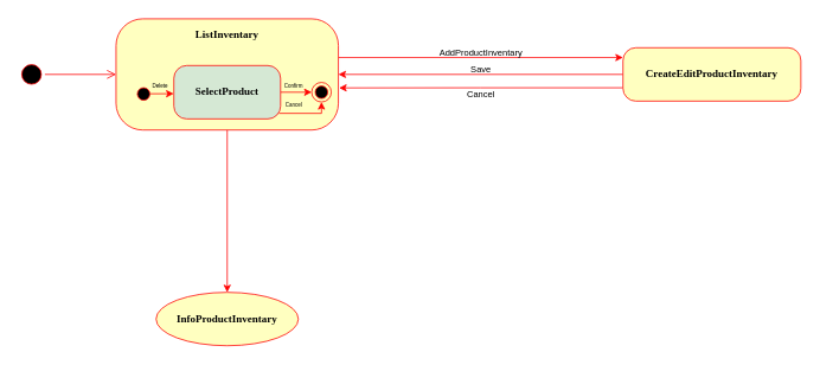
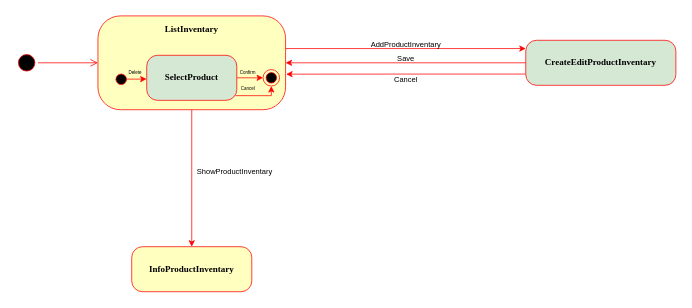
  <mxCell id="0" />
  <mxCell id="1" parent="0" />
  <mxCell id="2" value="" style="ellipse;html=1;shape=startState;fillColor=#000000;strokeColor=#ff0000;rounded=1;shadow=0;comic=0;labelBackgroundColor=none;fontFamily=Verdana;fontSize=12;fontColor=#000000;align=center;direction=south;" parent="1" vertex="1"><mxGeometry x="20" y="68" width="30" height="30" as="geometry" /></mxCell>
- <mxCell id="3" value="&lt;b&gt;InfoProductInventary&lt;/b&gt;" style="ellipse;whiteSpace=wrap;html=1;arcSize=24;fillColor=#ffffc0;strokeColor=#ff0000;shadow=0;comic=0;labelBackgroundColor=none;fontFamily=Verdana;fontSize=12;fontColor=#000000;align=center;" parent="1" vertex="1"><mxGeometry x="175" y="328" width="160" height="60" as="geometry" /></mxCell>
+ <mxCell id="3" value="&lt;b&gt;InfoProductInventary&lt;/b&gt;" style="rounded=1;whiteSpace=wrap;html=1;arcSize=24;fillColor=#ffffc0;strokeColor=#ff0000;shadow=0;comic=0;labelBackgroundColor=none;fontFamily=Verdana;fontSize=12;fontColor=#000000;align=center;" parent="1" vertex="1"><mxGeometry x="175" y="328" width="160" height="60" as="geometry" /></mxCell>
  <mxCell id="4" style="edgeStyle=orthogonalEdgeStyle;rounded=0;orthogonalLoop=1;jettySize=auto;html=1;exitX=1;exitY=0.5;exitDx=0;exitDy=0;entryX=0;entryY=0.5;entryDx=0;entryDy=0;strokeColor=#FF0000;fontSize=6;" edge="1" parent="1"><mxGeometry relative="1" as="geometry"><mxPoint x="380" y="64" as="sourcePoint" /><mxPoint x="700" y="64" as="targetPoint" /></mxGeometry></mxCell>
  <mxCell id="5" style="edgeStyle=orthogonalEdgeStyle;rounded=0;orthogonalLoop=1;jettySize=auto;html=1;exitX=0.5;exitY=1;exitDx=0;exitDy=0;entryX=0.5;entryY=0;entryDx=0;entryDy=0;strokeColor=#FF0000;fontSize=10;" edge="1" parent="1" source="6" target="3"><mxGeometry relative="1" as="geometry" /></mxCell>
  <mxCell id="6" value="ListInventary" style="rounded=1;whiteSpace=wrap;html=1;arcSize=24;fillColor=#ffffc0;strokeColor=#ff0000;shadow=0;comic=0;labelBackgroundColor=none;fontFamily=Verdana;fontSize=12;fontColor=#000000;align=center;fontStyle=1;spacingTop=-90;" parent="1" vertex="1"><mxGeometry x="130" y="20.5" width="250" height="125" as="geometry" /></mxCell>
  <mxCell id="7" style="edgeStyle=orthogonalEdgeStyle;rounded=0;orthogonalLoop=1;jettySize=auto;html=1;exitX=0;exitY=0.5;exitDx=0;exitDy=0;entryX=1;entryY=0.5;entryDx=0;entryDy=0;strokeColor=#FF0000;fontSize=10;" edge="1" parent="1" source="9" target="6"><mxGeometry relative="1" as="geometry" /></mxCell>
  <mxCell id="8" style="edgeStyle=orthogonalEdgeStyle;rounded=0;orthogonalLoop=1;jettySize=auto;html=1;exitX=0;exitY=0.75;exitDx=0;exitDy=0;entryX=1.003;entryY=0.621;entryDx=0;entryDy=0;entryPerimeter=0;strokeColor=#FF0000;fontSize=10;" edge="1" parent="1" source="9" target="6"><mxGeometry relative="1" as="geometry" /></mxCell>
- <mxCell id="9" value="CreateEditProductInventary" style="rounded=1;whiteSpace=wrap;html=1;arcSize=24;fillColor=#ffffc0;strokeColor=#ff0000;shadow=0;comic=0;labelBackgroundColor=none;fontFamily=Verdana;fontSize=12;fontColor=#000000;align=center;fontStyle=1" parent="1" vertex="1"><mxGeometry x="700" y="53" width="200" height="60" as="geometry" /></mxCell>
+ <mxCell id="9" value="CreateEditProductInventary" style="rounded=1;whiteSpace=wrap;html=1;arcSize=24;fillColor=#d5e8d4;strokeColor=#ff0000;shadow=0;comic=0;labelBackgroundColor=none;fontFamily=Verdana;fontSize=12;fontColor=#000000;align=center;fontStyle=1;" parent="1" vertex="1"><mxGeometry x="700" y="53" width="200" height="60" as="geometry" /></mxCell>
  <mxCell id="10" style="edgeStyle=orthogonalEdgeStyle;html=1;labelBackgroundColor=none;endArrow=open;endSize=8;strokeColor=#ff0000;fontFamily=Verdana;fontSize=12;align=left;" parent="1" source="2" target="6" edge="1"><mxGeometry relative="1" as="geometry" /></mxCell>
  <mxCell id="11" style="edgeStyle=orthogonalEdgeStyle;rounded=0;orthogonalLoop=1;jettySize=auto;html=1;exitX=1;exitY=0.5;exitDx=0;exitDy=0;entryX=0;entryY=0.5;entryDx=0;entryDy=0;strokeColor=#FF0000;" edge="1" parent="1" source="13" target="16"><mxGeometry relative="1" as="geometry" /></mxCell>
  <mxCell id="12" style="edgeStyle=orthogonalEdgeStyle;rounded=0;orthogonalLoop=1;jettySize=auto;html=1;exitX=0.985;exitY=0.896;exitDx=0;exitDy=0;entryX=0.5;entryY=1;entryDx=0;entryDy=0;exitPerimeter=0;strokeColor=#FF0000;" edge="1" parent="1" source="13" target="16"><mxGeometry relative="1" as="geometry"><Array as="points"><mxPoint x="361" y="127" /></Array></mxGeometry></mxCell>
  <mxCell id="13" value="&lt;b&gt;SelectProduct&lt;/b&gt;" style="rounded=1;whiteSpace=wrap;html=1;arcSize=24;fillColor=#d5e8d4;strokeColor=#ff0000;shadow=0;comic=0;labelBackgroundColor=none;fontFamily=Verdana;fontSize=12;fontColor=#000000;align=center;" vertex="1" parent="1"><mxGeometry x="195" y="73" width="120" height="60" as="geometry" /></mxCell>
  <mxCell id="14" style="edgeStyle=orthogonalEdgeStyle;rounded=0;orthogonalLoop=1;jettySize=auto;html=1;exitX=0.488;exitY=0.148;exitDx=0;exitDy=0;exitPerimeter=0;entryX=-0.002;entryY=0.532;entryDx=0;entryDy=0;entryPerimeter=0;strokeColor=#FF0000;" edge="1" parent="1" source="15" target="13"><mxGeometry relative="1" as="geometry"><mxPoint x="180" y="105" as="targetPoint" /></mxGeometry></mxCell>
  <mxCell id="15" value="" style="ellipse;html=1;shape=startState;fillColor=#000000;strokeColor=#ff0000;rounded=1;shadow=0;comic=0;labelBackgroundColor=none;fontFamily=Verdana;fontSize=12;fontColor=#000000;align=center;direction=south;" vertex="1" parent="1"><mxGeometry x="150" y="94" width="22" height="22" as="geometry" /></mxCell>
  <mxCell id="16" value="" style="ellipse;html=1;shape=endState;fillColor=#000000;strokeColor=#ff0000;rounded=1;shadow=0;comic=0;labelBackgroundColor=none;fontFamily=Verdana;fontSize=12;fontColor=#000000;align=center;" vertex="1" parent="1"><mxGeometry x="350" y="92" width="22" height="22" as="geometry" /></mxCell>
  <mxCell id="17" value="Delete" style="text;html=1;strokeColor=none;fillColor=none;align=center;verticalAlign=middle;whiteSpace=wrap;rounded=0;fontSize=6;" vertex="1" parent="1"><mxGeometry x="150" y="92" width="60" height="9" as="geometry" /></mxCell>
  <mxCell id="18" value="Confirm" style="text;html=1;strokeColor=none;fillColor=none;align=center;verticalAlign=middle;whiteSpace=wrap;rounded=0;fontSize=6;" vertex="1" parent="1"><mxGeometry x="300" y="81.5" width="60" height="30" as="geometry" /></mxCell>
  <mxCell id="19" value="Cancel" style="text;html=1;strokeColor=none;fillColor=none;align=center;verticalAlign=middle;whiteSpace=wrap;rounded=0;fontSize=6;" vertex="1" parent="1"><mxGeometry x="300" y="103" width="60" height="30" as="geometry" /></mxCell>
  <mxCell id="20" value="AddProductInventary" style="text;html=1;align=center;verticalAlign=middle;resizable=0;points=[];autosize=1;strokeColor=none;fillColor=none;fontSize=10;" vertex="1" parent="1"><mxGeometry x="480" y="43" width="120" height="30" as="geometry" /></mxCell>
  <mxCell id="21" value="Save" style="text;html=1;align=center;verticalAlign=middle;resizable=0;points=[];autosize=1;strokeColor=none;fillColor=none;fontSize=10;" vertex="1" parent="1"><mxGeometry x="515" y="62" width="50" height="30" as="geometry" /></mxCell>
  <mxCell id="22" value="Cancel" style="text;html=1;align=center;verticalAlign=middle;resizable=0;points=[];autosize=1;strokeColor=none;fillColor=none;fontSize=10;" vertex="1" parent="1"><mxGeometry x="515" y="90" width="50" height="30" as="geometry" /></mxCell>
+ <mxCell id="23" value="ShowProductInventary" style="text;html=1;align=center;verticalAlign=middle;resizable=0;points=[];autosize=1;strokeColor=none;fillColor=none;fontSize=10;" vertex="1" parent="1"><mxGeometry x="252" y="213" width="120" height="30" as="geometry" /></mxCell>
